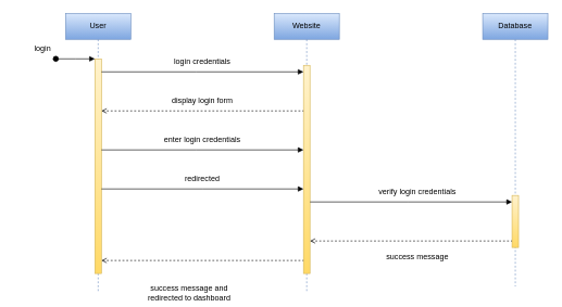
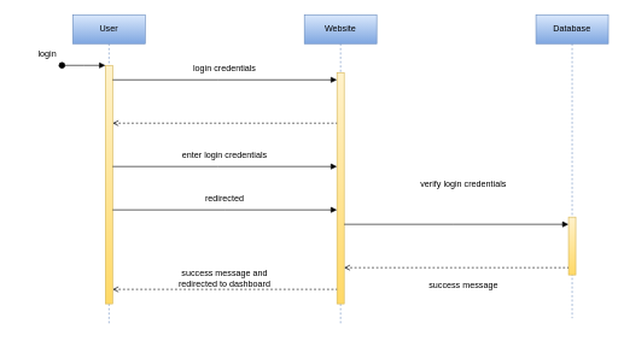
  <mxCell id="0" />
  <mxCell id="1" parent="0" />
  <mxCell id="2" value="User" style="shape=umlLifeline;perimeter=lifelinePerimeter;whiteSpace=wrap;html=1;container=0;dropTarget=0;collapsible=0;recursiveResize=0;outlineConnect=0;portConstraint=eastwest;newEdgeStyle={&quot;edgeStyle&quot;:&quot;elbowEdgeStyle&quot;,&quot;elbow&quot;:&quot;vertical&quot;,&quot;curved&quot;:0,&quot;rounded&quot;:0};fillColor=#dae8fc;gradientColor=#7ea6e0;strokeColor=#6c8ebf;" vertex="1" parent="1"><mxGeometry x="100" y="20" width="100" height="430" as="geometry" /></mxCell>
  <mxCell id="3" value="" style="html=1;points=[];perimeter=orthogonalPerimeter;outlineConnect=0;targetShapes=umlLifeline;portConstraint=eastwest;newEdgeStyle={&quot;edgeStyle&quot;:&quot;elbowEdgeStyle&quot;,&quot;elbow&quot;:&quot;vertical&quot;,&quot;curved&quot;:0,&quot;rounded&quot;:0};fillColor=#fff2cc;gradientColor=#ffd966;strokeColor=#d6b656;" vertex="1" parent="2"><mxGeometry x="45" y="70" width="10" height="330" as="geometry" /></mxCell>
  <mxCell id="4" value="" style="html=1;verticalAlign=bottom;startArrow=oval;endArrow=block;startSize=8;edgeStyle=elbowEdgeStyle;elbow=vertical;curved=0;rounded=0;" edge="1" parent="2" target="3"><mxGeometry relative="1" as="geometry"><mxPoint x="-15" y="70" as="sourcePoint" /></mxGeometry></mxCell>
  <mxCell id="5" value="Website" style="shape=umlLifeline;perimeter=lifelinePerimeter;whiteSpace=wrap;html=1;container=0;dropTarget=0;collapsible=0;recursiveResize=0;outlineConnect=0;portConstraint=eastwest;newEdgeStyle={&quot;edgeStyle&quot;:&quot;elbowEdgeStyle&quot;,&quot;elbow&quot;:&quot;vertical&quot;,&quot;curved&quot;:0,&quot;rounded&quot;:0};fillColor=#dae8fc;gradientColor=#7ea6e0;strokeColor=#6c8ebf;" vertex="1" parent="1"><mxGeometry x="420" y="20" width="100" height="430" as="geometry" /></mxCell>
  <mxCell id="6" value="" style="html=1;points=[];perimeter=orthogonalPerimeter;outlineConnect=0;targetShapes=umlLifeline;portConstraint=eastwest;newEdgeStyle={&quot;edgeStyle&quot;:&quot;elbowEdgeStyle&quot;,&quot;elbow&quot;:&quot;vertical&quot;,&quot;curved&quot;:0,&quot;rounded&quot;:0};fillColor=#fff2cc;gradientColor=#ffd966;strokeColor=#d6b656;" vertex="1" parent="5"><mxGeometry x="45" y="80" width="10" height="320" as="geometry" /></mxCell>
  <mxCell id="7" value="Database" style="shape=umlLifeline;perimeter=lifelinePerimeter;whiteSpace=wrap;html=1;container=0;dropTarget=0;collapsible=0;recursiveResize=0;outlineConnect=0;portConstraint=eastwest;newEdgeStyle={&quot;edgeStyle&quot;:&quot;elbowEdgeStyle&quot;,&quot;elbow&quot;:&quot;vertical&quot;,&quot;curved&quot;:0,&quot;rounded&quot;:0};fillColor=#dae8fc;strokeColor=#6c8ebf;gradientColor=#7ea6e0;" vertex="1" parent="1"><mxGeometry x="740" y="20" width="100" height="420" as="geometry" /></mxCell>
  <mxCell id="8" value="" style="html=1;points=[];perimeter=orthogonalPerimeter;outlineConnect=0;targetShapes=umlLifeline;portConstraint=eastwest;newEdgeStyle={&quot;edgeStyle&quot;:&quot;elbowEdgeStyle&quot;,&quot;elbow&quot;:&quot;vertical&quot;,&quot;curved&quot;:0,&quot;rounded&quot;:0};fillColor=#fff2cc;gradientColor=#ffd966;strokeColor=#d6b656;" vertex="1" parent="7"><mxGeometry x="45" y="280" width="10" height="80" as="geometry" /></mxCell>
  <mxCell id="9" value="login" style="text;html=1;strokeColor=none;fillColor=none;align=center;verticalAlign=middle;whiteSpace=wrap;rounded=0;" vertex="1" parent="1"><mxGeometry y="60" width="90" height="30" as="geometry" x="20" /></mxCell>
  <mxCell id="10" value="login credentials" style="text;html=1;strokeColor=none;fillColor=none;align=center;verticalAlign=middle;whiteSpace=wrap;rounded=0;" vertex="1" parent="1"><mxGeometry x="230" y="80" width="160" height="30" as="geometry" /></mxCell>
- <mxCell id="11" value="display login form" style="text;html=1;strokeColor=none;fillColor=none;align=center;verticalAlign=middle;whiteSpace=wrap;rounded=0;" vertex="1" parent="1"><mxGeometry x="230" y="140" width="160" height="30" as="geometry" /></mxCell>
  <mxCell id="12" value="enter login&amp;nbsp;credentials" style="text;html=1;strokeColor=none;fillColor=none;align=center;verticalAlign=middle;whiteSpace=wrap;rounded=0;" vertex="1" parent="1"><mxGeometry x="230" y="200" width="160" height="30" as="geometry" /></mxCell>
  <mxCell id="13" value="redirected" style="text;html=1;strokeColor=none;fillColor=none;align=center;verticalAlign=middle;whiteSpace=wrap;rounded=0;" vertex="1" parent="1"><mxGeometry x="230" y="260" width="160" height="30" as="geometry" /></mxCell>
- <mxCell id="14" value="verify login&amp;nbsp;credentials" style="text;html=1;strokeColor=none;fillColor=none;align=center;verticalAlign=middle;whiteSpace=wrap;rounded=0;" vertex="1" parent="1"><mxGeometry x="560" y="280" width="160" height="30" as="geometry" /></mxCell>
+ <mxCell id="14" value="verify login&amp;nbsp;credentials" style="text;html=1;strokeColor=none;fillColor=none;align=center;verticalAlign=middle;whiteSpace=wrap;rounded=0;" vertex="1" parent="1"><mxGeometry x="560" y="240" width="160" height="30" as="geometry" /></mxCell>
  <mxCell id="15" value="success message" style="text;html=1;strokeColor=none;fillColor=none;align=center;verticalAlign=middle;whiteSpace=wrap;rounded=0;" vertex="1" parent="1"><mxGeometry x="560" y="380" width="160" height="30" as="geometry" /></mxCell>
- <mxCell id="16" value="success message and redirected to dashboard" style="text;html=1;strokeColor=none;fillColor=none;align=center;verticalAlign=middle;whiteSpace=wrap;rounded=0;" vertex="1" parent="1"><mxGeometry x="210" y="435" width="160" height="30" as="geometry" /></mxCell>
+ <mxCell id="16" value="success message and redirected to dashboard" style="text;html=1;strokeColor=none;fillColor=none;align=center;verticalAlign=middle;whiteSpace=wrap;rounded=0;" vertex="1" parent="1"><mxGeometry x="230" y="370" width="160" height="30" as="geometry" /></mxCell>
  <mxCell id="17" value="" style="endArrow=block;html=1;rounded=0;endFill=1;" edge="1" parent="1" source="3" target="6"><mxGeometry width="50" height="50" relative="1" as="geometry"><mxPoint x="500" y="260" as="sourcePoint" /><mxPoint x="550" y="210" as="targetPoint" /><Array as="points"><mxPoint x="300" y="110" /></Array></mxGeometry></mxCell>
  <mxCell id="18" value="" style="endArrow=none;html=1;rounded=0;startArrow=open;startFill=0;dashed=1;" edge="1" parent="1" source="3" target="6"><mxGeometry width="50" height="50" relative="1" as="geometry"><mxPoint x="500" y="260" as="sourcePoint" /><mxPoint x="550" y="210" as="targetPoint" /><Array as="points"><mxPoint x="300" y="170" /></Array></mxGeometry></mxCell>
  <mxCell id="19" value="" style="endArrow=block;html=1;rounded=0;endFill=1;" edge="1" parent="1" source="3" target="6"><mxGeometry width="50" height="50" relative="1" as="geometry"><mxPoint x="165" y="120" as="sourcePoint" /><mxPoint x="475" y="120" as="targetPoint" /><Array as="points"><mxPoint x="300" y="230" /></Array></mxGeometry></mxCell>
  <mxCell id="20" value="" style="endArrow=block;html=1;rounded=0;endFill=1;" edge="1" parent="1" source="3" target="6"><mxGeometry width="50" height="50" relative="1" as="geometry"><mxPoint x="175" y="130" as="sourcePoint" /><mxPoint x="460" y="130" as="targetPoint" /><Array as="points"><mxPoint x="310" y="290" /></Array></mxGeometry></mxCell>
  <mxCell id="21" value="" style="endArrow=block;html=1;rounded=0;endFill=1;" edge="1" parent="1" source="6" target="8"><mxGeometry width="50" height="50" relative="1" as="geometry"><mxPoint x="480" y="310" as="sourcePoint" /><mxPoint x="790" y="310" as="targetPoint" /><Array as="points"><mxPoint x="625" y="310" /></Array></mxGeometry></mxCell>
  <mxCell id="22" value="" style="endArrow=none;html=1;rounded=0;startArrow=open;startFill=0;dashed=1;" edge="1" parent="1" source="6" target="8"><mxGeometry width="50" height="50" relative="1" as="geometry"><mxPoint x="470" y="370" as="sourcePoint" /><mxPoint x="780" y="370" as="targetPoint" /><Array as="points"><mxPoint x="630" y="370" /></Array></mxGeometry></mxCell>
  <mxCell id="23" value="" style="endArrow=none;html=1;rounded=0;startArrow=open;startFill=0;dashed=1;" edge="1" parent="1" source="3" target="6"><mxGeometry width="50" height="50" relative="1" as="geometry"><mxPoint x="175" y="190" as="sourcePoint" /><mxPoint x="485" y="190" as="targetPoint" /><Array as="points"><mxPoint x="310" y="400" /></Array></mxGeometry></mxCell>
